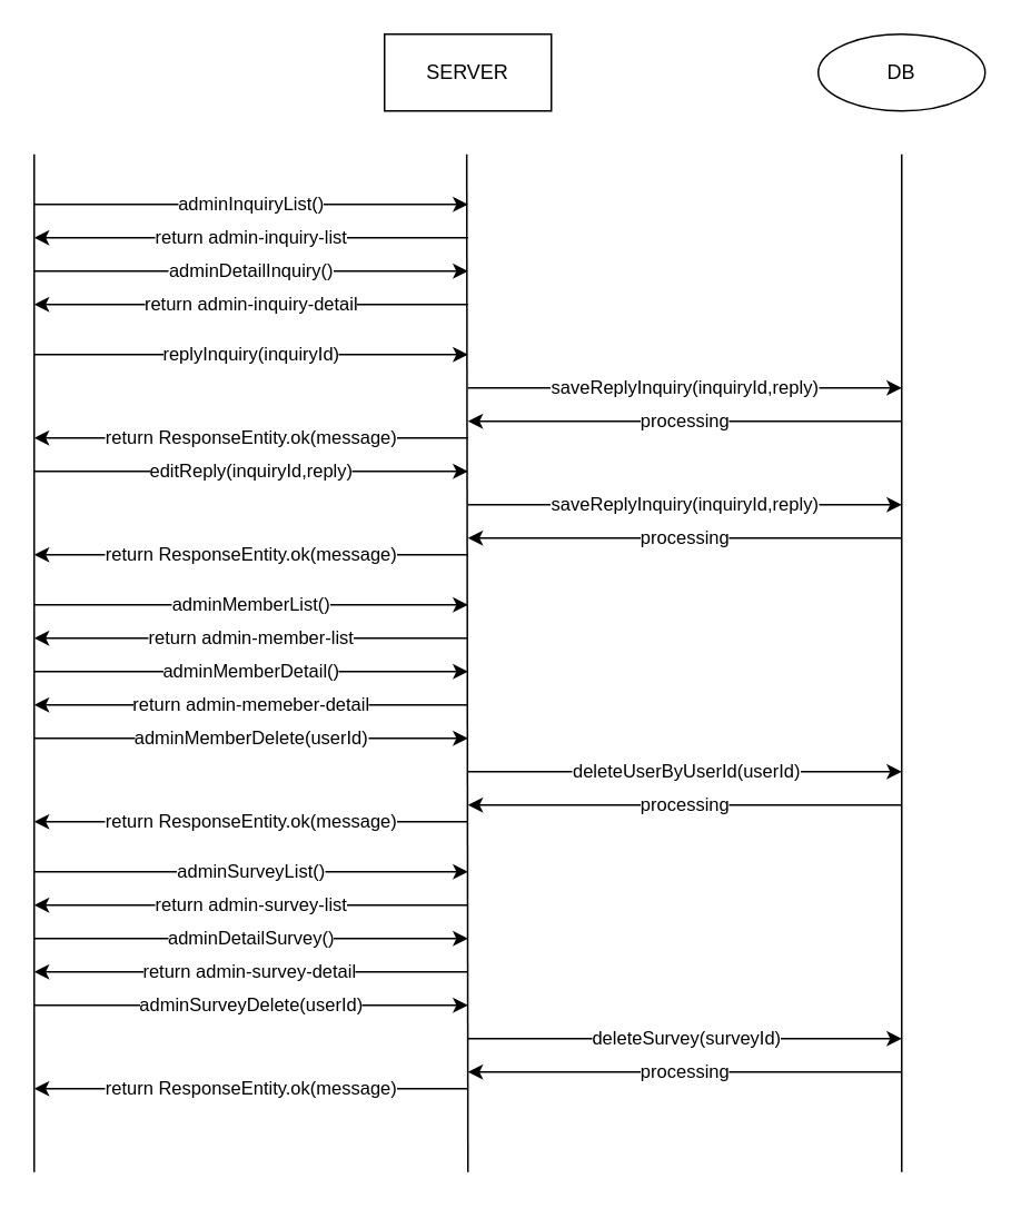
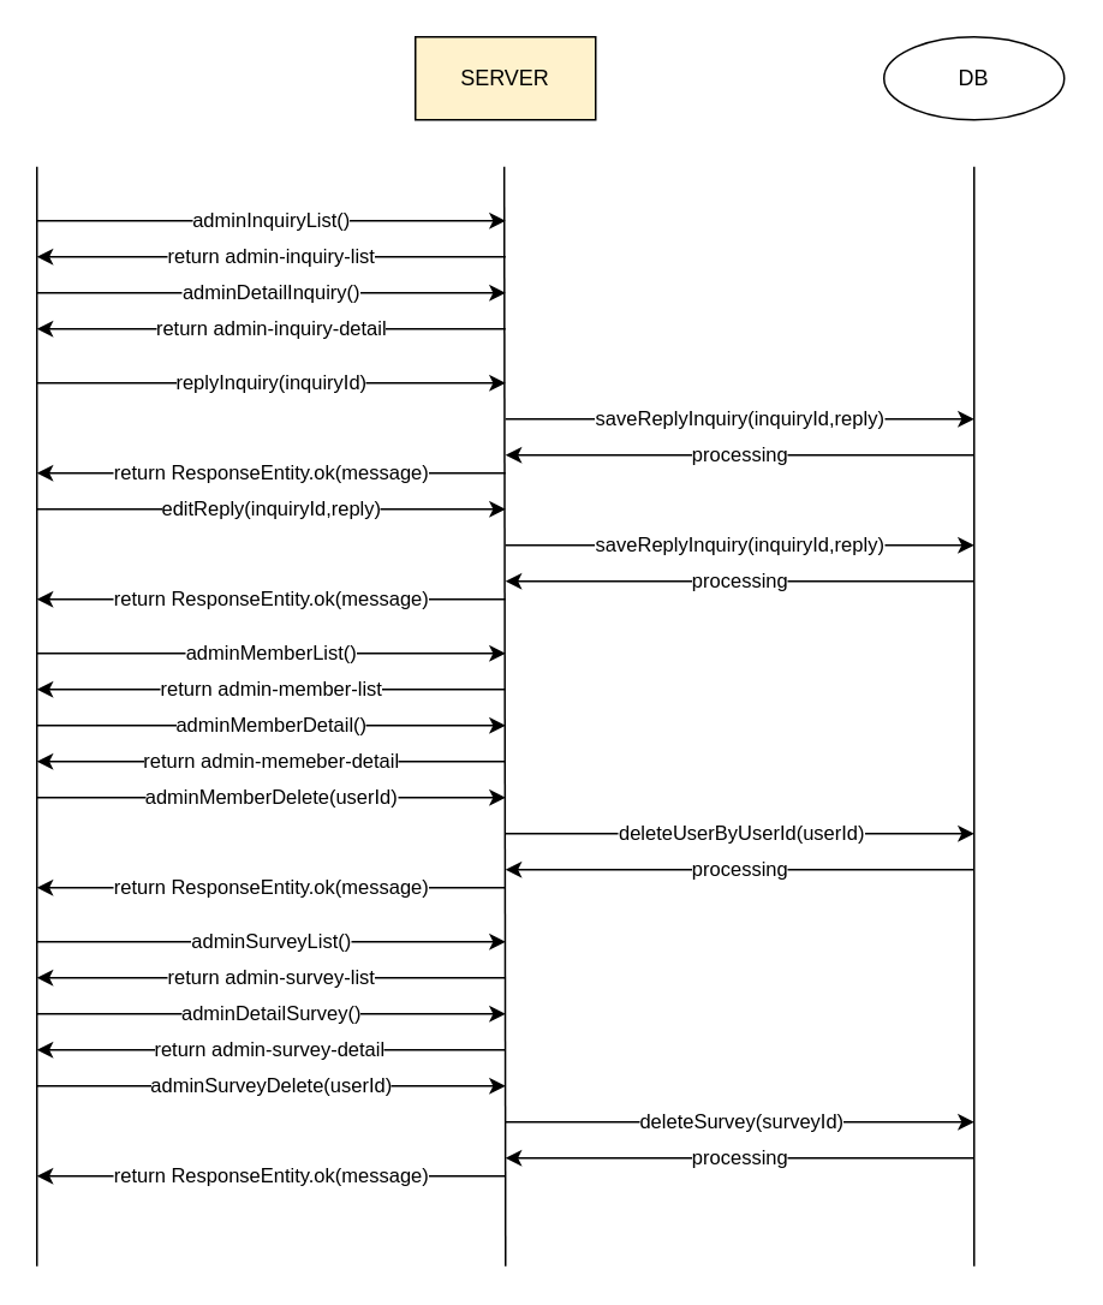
  <mxCell id="0" />
  <mxCell id="1" parent="0" />
  <mxCell id="2" value="" style="endArrow=none;html=1;rounded=0;" parent="1" edge="1"><mxGeometry width="50" height="50" relative="1" as="geometry"><mxPoint x="20" y="702" as="sourcePoint" /><mxPoint x="20" y="92" as="targetPoint" /></mxGeometry></mxCell>
- <mxCell id="3" value="SERVER" style="rounded=0;whiteSpace=wrap;html=1;" parent="1" vertex="1"><mxGeometry x="230" y="20" width="100" height="46" as="geometry" /></mxCell>
+ <mxCell id="3" value="SERVER" style="rounded=0;whiteSpace=wrap;html=1;fillColor=#fff2cc;" parent="1" vertex="1"><mxGeometry x="230" y="20" width="100" height="46" as="geometry" /></mxCell>
  <mxCell id="4" value="DB" style="ellipse;whiteSpace=wrap;html=1;" parent="1" vertex="1"><mxGeometry x="490" y="20" width="100" height="46" as="geometry" /></mxCell>
  <mxCell id="5" value="" style="endArrow=none;html=1;rounded=0;" parent="1" edge="1"><mxGeometry width="50" height="50" relative="1" as="geometry"><mxPoint x="280" y="702" as="sourcePoint" /><mxPoint x="279.29" y="92" as="targetPoint" /></mxGeometry></mxCell>
  <mxCell id="6" value="" style="endArrow=none;html=1;rounded=0;" parent="1" edge="1"><mxGeometry width="50" height="50" relative="1" as="geometry"><mxPoint x="540" y="702" as="sourcePoint" /><mxPoint x="540" y="92" as="targetPoint" /></mxGeometry></mxCell>
  <mxCell id="7" value="replyInquiry(inquiryId)" style="endArrow=classic;html=1;rounded=0;" parent="1" edge="1"><mxGeometry width="50" height="50" relative="1" as="geometry"><mxPoint x="20" y="212" as="sourcePoint" /><mxPoint x="280" y="212" as="targetPoint" /></mxGeometry></mxCell>
  <mxCell id="8" value="saveReplyInquiry(inquiryId,reply)" style="endArrow=classic;html=1;rounded=0;" parent="1" edge="1"><mxGeometry width="50" height="50" relative="1" as="geometry"><mxPoint x="280" y="232" as="sourcePoint" /><mxPoint x="540" y="232" as="targetPoint" /></mxGeometry></mxCell>
  <mxCell id="9" value="processing" style="endArrow=classic;html=1;rounded=0;" parent="1" edge="1"><mxGeometry width="50" height="50" relative="1" as="geometry"><mxPoint x="540" y="252" as="sourcePoint" /><mxPoint x="280" y="252" as="targetPoint" /><mxPoint as="offset" /></mxGeometry></mxCell>
  <mxCell id="10" value="return ResponseEntity.ok(message)" style="endArrow=classic;html=1;rounded=0;" parent="1" edge="1"><mxGeometry width="50" height="50" relative="1" as="geometry"><mxPoint x="280" y="262" as="sourcePoint" /><mxPoint x="20" y="262" as="targetPoint" /><mxPoint as="offset" /></mxGeometry></mxCell>
  <mxCell id="11" value="adminInquiryList()" style="endArrow=classic;html=1;rounded=0;" parent="1" edge="1"><mxGeometry width="50" height="50" relative="1" as="geometry"><mxPoint x="20" y="122" as="sourcePoint" /><mxPoint x="280" y="122" as="targetPoint" /><mxPoint as="offset" /></mxGeometry></mxCell>
  <mxCell id="12" value="return admin-inquiry-list" style="endArrow=classic;html=1;rounded=0;" parent="1" edge="1"><mxGeometry width="50" height="50" relative="1" as="geometry"><mxPoint x="280" y="142" as="sourcePoint" /><mxPoint x="20" y="142" as="targetPoint" /><mxPoint as="offset" /></mxGeometry></mxCell>
  <mxCell id="13" value="adminDetailInquiry()" style="endArrow=classic;html=1;rounded=0;" edge="1" parent="1"><mxGeometry width="50" height="50" relative="1" as="geometry"><mxPoint x="20" y="162" as="sourcePoint" /><mxPoint x="280" y="162" as="targetPoint" /><mxPoint as="offset" /></mxGeometry></mxCell>
  <mxCell id="14" value="return admin-inquiry-detail" style="endArrow=classic;html=1;rounded=0;" edge="1" parent="1"><mxGeometry width="50" height="50" relative="1" as="geometry"><mxPoint x="280" y="182" as="sourcePoint" /><mxPoint x="20" y="182" as="targetPoint" /><mxPoint as="offset" /></mxGeometry></mxCell>
  <mxCell id="15" value="editReply(inquiryId,reply)" style="endArrow=classic;html=1;rounded=0;" edge="1" parent="1"><mxGeometry width="50" height="50" relative="1" as="geometry"><mxPoint x="20" y="282" as="sourcePoint" /><mxPoint x="280" y="282" as="targetPoint" /></mxGeometry></mxCell>
  <mxCell id="16" value="saveReplyInquiry(inquiryId,reply)" style="endArrow=classic;html=1;rounded=0;" edge="1" parent="1"><mxGeometry width="50" height="50" relative="1" as="geometry"><mxPoint x="280" y="302" as="sourcePoint" /><mxPoint x="540" y="302" as="targetPoint" /></mxGeometry></mxCell>
  <mxCell id="17" value="processing" style="endArrow=classic;html=1;rounded=0;" edge="1" parent="1"><mxGeometry width="50" height="50" relative="1" as="geometry"><mxPoint x="540" y="322" as="sourcePoint" /><mxPoint x="280" y="322" as="targetPoint" /><mxPoint as="offset" /></mxGeometry></mxCell>
  <mxCell id="18" value="return ResponseEntity.ok(message)" style="endArrow=classic;html=1;rounded=0;" edge="1" parent="1"><mxGeometry width="50" height="50" relative="1" as="geometry"><mxPoint x="280" y="332" as="sourcePoint" /><mxPoint x="20" y="332" as="targetPoint" /><mxPoint as="offset" /></mxGeometry></mxCell>
  <mxCell id="19" value="adminMemberList()" style="endArrow=classic;html=1;rounded=0;" edge="1" parent="1"><mxGeometry width="50" height="50" relative="1" as="geometry"><mxPoint x="20" y="362" as="sourcePoint" /><mxPoint x="280" y="362" as="targetPoint" /><mxPoint as="offset" /></mxGeometry></mxCell>
  <mxCell id="20" value="return admin-member-list" style="endArrow=classic;html=1;rounded=0;" edge="1" parent="1"><mxGeometry width="50" height="50" relative="1" as="geometry"><mxPoint x="280" y="382" as="sourcePoint" /><mxPoint x="20" y="382" as="targetPoint" /><mxPoint as="offset" /></mxGeometry></mxCell>
  <mxCell id="21" value="adminMemberDetail()" style="endArrow=classic;html=1;rounded=0;" edge="1" parent="1"><mxGeometry width="50" height="50" relative="1" as="geometry"><mxPoint x="20" y="402" as="sourcePoint" /><mxPoint x="280" y="402" as="targetPoint" /><mxPoint as="offset" /></mxGeometry></mxCell>
  <mxCell id="22" value="return admin-memeber-detail" style="endArrow=classic;html=1;rounded=0;" edge="1" parent="1"><mxGeometry width="50" height="50" relative="1" as="geometry"><mxPoint x="280" y="422" as="sourcePoint" /><mxPoint x="20" y="422" as="targetPoint" /><mxPoint as="offset" /></mxGeometry></mxCell>
  <mxCell id="23" value="adminMemberDelete(userId)" style="endArrow=classic;html=1;rounded=0;" edge="1" parent="1"><mxGeometry width="50" height="50" relative="1" as="geometry"><mxPoint x="20" y="442" as="sourcePoint" /><mxPoint x="280" y="442" as="targetPoint" /></mxGeometry></mxCell>
  <mxCell id="24" value="deleteUserByUserId(userId)" style="endArrow=classic;html=1;rounded=0;" edge="1" parent="1"><mxGeometry x="0.005" width="50" height="50" relative="1" as="geometry"><mxPoint x="280" y="462" as="sourcePoint" /><mxPoint x="540" y="462" as="targetPoint" /><mxPoint as="offset" /></mxGeometry></mxCell>
  <mxCell id="25" value="processing" style="endArrow=classic;html=1;rounded=0;" edge="1" parent="1"><mxGeometry width="50" height="50" relative="1" as="geometry"><mxPoint x="540" y="482" as="sourcePoint" /><mxPoint x="280" y="482" as="targetPoint" /><mxPoint as="offset" /></mxGeometry></mxCell>
  <mxCell id="26" value="return ResponseEntity.ok(message)" style="endArrow=classic;html=1;rounded=0;" edge="1" parent="1"><mxGeometry width="50" height="50" relative="1" as="geometry"><mxPoint x="280" y="492" as="sourcePoint" /><mxPoint x="20" y="492" as="targetPoint" /><mxPoint as="offset" /></mxGeometry></mxCell>
  <mxCell id="27" value="adminSurveyList()" style="endArrow=classic;html=1;rounded=0;" edge="1" parent="1"><mxGeometry width="50" height="50" relative="1" as="geometry"><mxPoint x="20" y="522" as="sourcePoint" /><mxPoint x="280" y="522" as="targetPoint" /><mxPoint as="offset" /></mxGeometry></mxCell>
  <mxCell id="28" value="return admin-survey-list" style="endArrow=classic;html=1;rounded=0;" edge="1" parent="1"><mxGeometry width="50" height="50" relative="1" as="geometry"><mxPoint x="280" y="542" as="sourcePoint" /><mxPoint x="20" y="542" as="targetPoint" /><mxPoint as="offset" /></mxGeometry></mxCell>
  <mxCell id="29" value="adminDetailSurvey()" style="endArrow=classic;html=1;rounded=0;" edge="1" parent="1"><mxGeometry width="50" height="50" relative="1" as="geometry"><mxPoint x="20" y="562" as="sourcePoint" /><mxPoint x="280" y="562" as="targetPoint" /><mxPoint as="offset" /></mxGeometry></mxCell>
  <mxCell id="30" value="return admin-survey-detail" style="endArrow=classic;html=1;rounded=0;" edge="1" parent="1"><mxGeometry x="0.005" width="50" height="50" relative="1" as="geometry"><mxPoint x="280" y="582" as="sourcePoint" /><mxPoint x="20" y="582" as="targetPoint" /><mxPoint as="offset" /></mxGeometry></mxCell>
  <mxCell id="31" value="adminSurveyDelete(userId)" style="endArrow=classic;html=1;rounded=0;" edge="1" parent="1"><mxGeometry width="50" height="50" relative="1" as="geometry"><mxPoint x="20" y="602" as="sourcePoint" /><mxPoint x="280" y="602" as="targetPoint" /></mxGeometry></mxCell>
  <mxCell id="32" value="deleteSurvey(surveyId)" style="endArrow=classic;html=1;rounded=0;" edge="1" parent="1"><mxGeometry x="0.005" width="50" height="50" relative="1" as="geometry"><mxPoint x="280" y="622" as="sourcePoint" /><mxPoint x="540" y="622" as="targetPoint" /><mxPoint as="offset" /></mxGeometry></mxCell>
  <mxCell id="33" value="processing" style="endArrow=classic;html=1;rounded=0;" edge="1" parent="1"><mxGeometry width="50" height="50" relative="1" as="geometry"><mxPoint x="540" y="642" as="sourcePoint" /><mxPoint x="280" y="642" as="targetPoint" /><mxPoint as="offset" /></mxGeometry></mxCell>
  <mxCell id="34" value="return ResponseEntity.ok(message)" style="endArrow=classic;html=1;rounded=0;" edge="1" parent="1"><mxGeometry width="50" height="50" relative="1" as="geometry"><mxPoint x="280" y="652" as="sourcePoint" /><mxPoint x="20" y="652" as="targetPoint" /><mxPoint as="offset" /></mxGeometry></mxCell>
